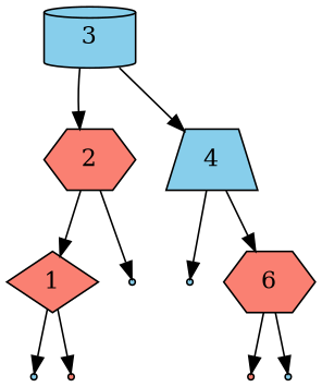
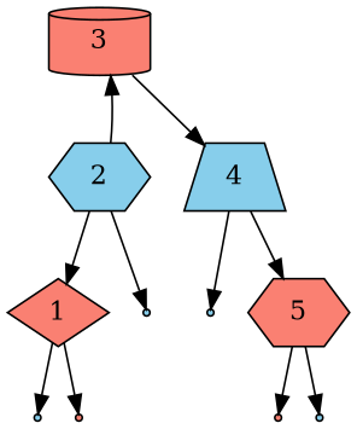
  digraph {
    node [fillcolor=skyblue shape=point style=filled]
-   3 [shape=cylinder]
-   2 [fillcolor=salmon shape=hexagon]
+   3 [fillcolor=salmon shape=cylinder]
+   2 [shape=hexagon]
    4 [shape=trapezium]
    1 [fillcolor=salmon shape=diamond]
    null2
    null3
-   5 [fillcolor=salmon shape=hexagon label=6]
+   5 [fillcolor=salmon shape=hexagon]
    null0
    null1 [fillcolor=salmon]
    null4 [fillcolor=salmon]
    null5
-   3 -> 2
+   2 -> 3
    3 -> 4
    2 -> 1
    2 -> null2
    4 -> null3
    4 -> 5
    1 -> null0
    1 -> null1
    5 -> null4
    5 -> null5
  }
